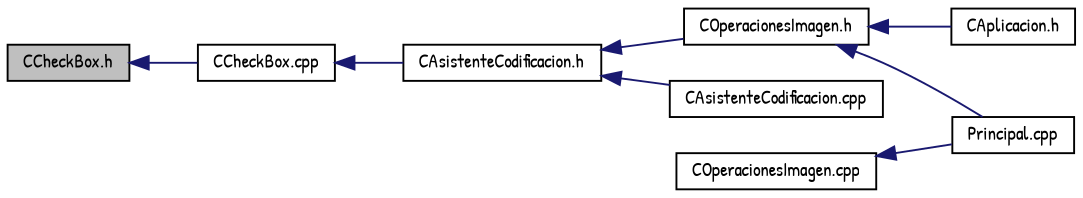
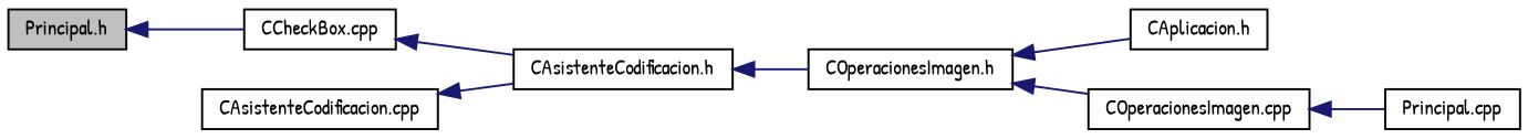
  digraph {
    fontname="Patrick Hand"
    rankdir=LR
    node [color=black fillcolor=white fontname="Patrick Hand" fontsize=10 shape=record style=filled]
    edge [color=midnightblue dir=back fontname="Patrick Hand" fontsize=10 labelfontname=Helvetica labelfontsize=10 style=solid]
-   n1 [fillcolor=grey75 fontcolor=black height=0.2 label="CCheckBox.h" width=0.4]
+   n1 [fillcolor=grey75 fontcolor=black height=0.2 label="Principal.h" width=0.4]
    n2 [height=0.2 label="CCheckBox.cpp" width=0.4]
    n3 [height=0.2 label="CAsistenteCodificacion.h" width=0.4]
    n4 [height=0.2 label="COperacionesImagen.h" width=0.4]
    n5 [height=0.2 label="CAsistenteCodificacion.cpp" width=0.4]
    n6 [height=0.2 label="CAplicacion.h" width=0.4]
    n7 [height=0.2 label="COperacionesImagen.cpp" width=0.4]
    n8 [height=0.2 label="Principal.cpp" width=0.4]
    n1 -> n2
    n2 -> n3
    n3 -> n4
-   n3 -> n5
+   n5 -> n3
    n4 -> n6
-   n4 -> n8
+   n4 -> n7
    n7 -> n8
  }
